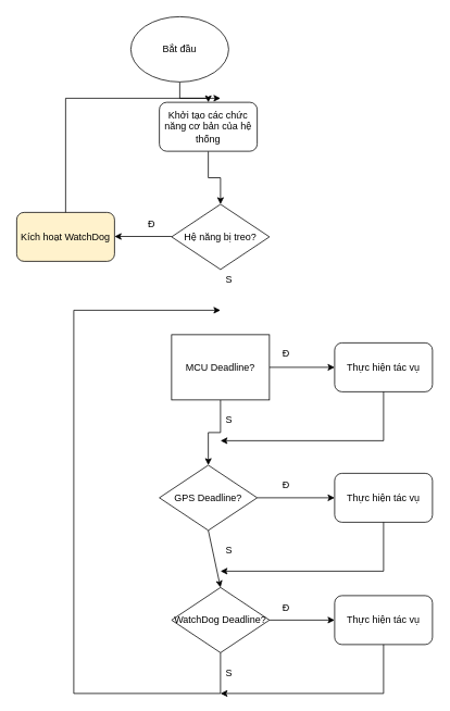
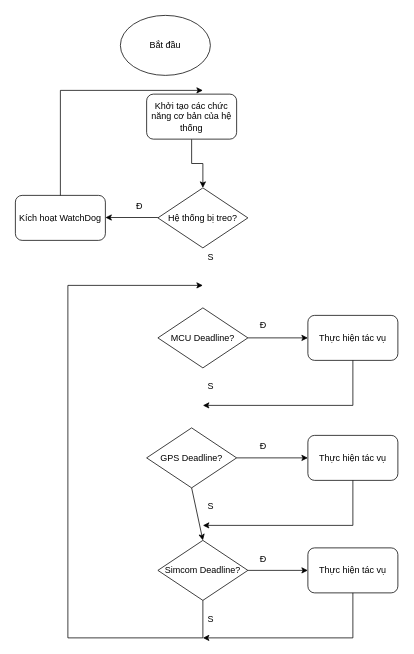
  <mxCell id="0" />
  <mxCell id="1" parent="0" />
  <mxCell id="2" value="" style="edgeStyle=orthogonalEdgeStyle;rounded=0;orthogonalLoop=1;jettySize=auto;html=1;" parent="1" source="3" target="6" edge="1"><mxGeometry relative="1" as="geometry" /></mxCell>
  <mxCell id="3" value="Khởi tạo các chức năng cơ bản của hệ thống" style="rounded=1;whiteSpace=wrap;html=1;" parent="1" vertex="1"><mxGeometry x="195" y="125" width="120" height="60" as="geometry" /></mxCell>
- <mxCell id="4" value="" style="edgeStyle=orthogonalEdgeStyle;rounded=0;orthogonalLoop=1;jettySize=auto;html=1;" parent="1" source="5" target="3" edge="1"><mxGeometry relative="1" as="geometry" /></mxCell>
  <mxCell id="5" value="Bắt đầu" style="ellipse;whiteSpace=wrap;html=1;" parent="1" vertex="1"><mxGeometry x="160" y="20" width="120" height="80" as="geometry" /></mxCell>
- <mxCell id="6" value="Hệ năng bị treo?" style="rhombus;whiteSpace=wrap;html=1;" parent="1" vertex="1"><mxGeometry x="210" y="250" width="120" height="80" as="geometry" /></mxCell>
+ <mxCell id="6" value="Hệ thống bị treo?" style="rhombus;whiteSpace=wrap;html=1;" parent="1" vertex="1"><mxGeometry x="210" y="250" width="120" height="80" as="geometry" /></mxCell>
  <mxCell id="7" value="" style="edgeStyle=none;orthogonalLoop=1;jettySize=auto;html=1;rounded=0;" parent="1" edge="1"><mxGeometry width="100" relative="1" as="geometry"><mxPoint x="210" y="289.5" as="sourcePoint" /><mxPoint x="140" y="289.5" as="targetPoint" /><Array as="points" /></mxGeometry></mxCell>
- <mxCell id="8" value="Kích hoạt WatchDog" style="rounded=1;whiteSpace=wrap;html=1;fillColor=#fff2cc;" parent="1" vertex="1"><mxGeometry x="20" y="260" width="120" height="60" as="geometry" /></mxCell>
+ <mxCell id="8" value="Kích hoạt WatchDog" style="rounded=1;whiteSpace=wrap;html=1;" parent="1" vertex="1"><mxGeometry x="20" y="260" width="120" height="60" as="geometry" /></mxCell>
  <mxCell id="9" value="" style="edgeStyle=none;orthogonalLoop=1;jettySize=auto;html=1;rounded=0;exitX=0.5;exitY=0;exitDx=0;exitDy=0;" parent="1" source="8" edge="1"><mxGeometry width="100" relative="1" as="geometry"><mxPoint x="40" y="230" as="sourcePoint" /><mxPoint x="270" y="120" as="targetPoint" /><Array as="points"><mxPoint x="80" y="120" /></Array></mxGeometry></mxCell>
  <mxCell id="10" value="Đ" style="text;html=1;align=center;verticalAlign=middle;resizable=0;points=[];autosize=1;strokeColor=none;fillColor=none;" parent="1" vertex="1"><mxGeometry x="170" y="260" width="30" height="30" as="geometry" /></mxCell>
  <mxCell id="11" value="" style="edgeStyle=orthogonalEdgeStyle;rounded=0;orthogonalLoop=1;jettySize=auto;html=1;" parent="1" source="13" target="14" edge="1"><mxGeometry relative="1" as="geometry" /></mxCell>
- <mxCell id="12" value="" style="edgeStyle=orthogonalEdgeStyle;rounded=0;orthogonalLoop=1;jettySize=auto;html=1;" parent="1" source="13" target="18" edge="1"><mxGeometry relative="1" as="geometry" /></mxCell>
- <mxCell id="13" value="MCU Deadline?" style="whiteSpace=wrap;html=1;rounded=0;" parent="1" vertex="1"><mxGeometry x="210" y="410" width="120" height="80" as="geometry" /></mxCell>
+ <mxCell id="13" value="MCU Deadline?" style="rhombus;whiteSpace=wrap;html=1;" parent="1" vertex="1"><mxGeometry x="210" y="410" width="120" height="80" as="geometry" /></mxCell>
  <mxCell id="14" value="Thực hiện tác vụ" style="rounded=1;whiteSpace=wrap;html=1;" parent="1" vertex="1"><mxGeometry x="410" y="420" width="120" height="60" as="geometry" /></mxCell>
  <mxCell id="15" value="Đ" style="text;html=1;align=center;verticalAlign=middle;resizable=0;points=[];autosize=1;strokeColor=none;fillColor=none;" parent="1" vertex="1"><mxGeometry x="335" y="418" width="30" height="30" as="geometry" /></mxCell>
  <mxCell id="16" value="S" style="text;html=1;align=center;verticalAlign=middle;resizable=0;points=[];autosize=1;strokeColor=none;fillColor=none;" parent="1" vertex="1"><mxGeometry x="265" y="328" width="30" height="30" as="geometry" /></mxCell>
  <mxCell id="17" value="" style="edgeStyle=orthogonalEdgeStyle;rounded=0;orthogonalLoop=1;jettySize=auto;html=1;" parent="1" source="18" target="19" edge="1"><mxGeometry relative="1" as="geometry" /></mxCell>
  <mxCell id="18" value="GPS Deadline?" style="rhombus;whiteSpace=wrap;html=1;" parent="1" vertex="1"><mxGeometry x="195" y="570" width="120" height="80" as="geometry" /></mxCell>
  <mxCell id="19" value="Thực hiện tác vụ" style="rounded=1;whiteSpace=wrap;html=1;" parent="1" vertex="1"><mxGeometry x="410" y="580" width="120" height="60" as="geometry" /></mxCell>
  <mxCell id="20" value="Đ" style="text;html=1;align=center;verticalAlign=middle;resizable=0;points=[];autosize=1;strokeColor=none;fillColor=none;" parent="1" vertex="1"><mxGeometry x="335" y="580" width="30" height="30" as="geometry" /></mxCell>
  <mxCell id="21" value="S" style="text;html=1;align=center;verticalAlign=middle;resizable=0;points=[];autosize=1;strokeColor=none;fillColor=none;" parent="1" vertex="1"><mxGeometry x="265" y="500" width="30" height="30" as="geometry" /></mxCell>
  <mxCell id="22" value="" style="edgeStyle=none;orthogonalLoop=1;jettySize=auto;html=1;rounded=0;exitX=0.5;exitY=1;exitDx=0;exitDy=0;" parent="1" source="14" edge="1"><mxGeometry width="100" relative="1" as="geometry"><mxPoint x="400" y="530" as="sourcePoint" /><mxPoint x="270" y="540" as="targetPoint" /><Array as="points"><mxPoint x="470" y="540" /></Array></mxGeometry></mxCell>
  <mxCell id="23" value="" style="edgeStyle=none;orthogonalLoop=1;jettySize=auto;html=1;rounded=0;exitX=0.5;exitY=1;exitDx=0;exitDy=0;" parent="1" source="18" edge="1"><mxGeometry width="100" relative="1" as="geometry"><mxPoint x="180" y="720" as="sourcePoint" /><mxPoint x="270" y="720" as="targetPoint" /><Array as="points" /></mxGeometry></mxCell>
  <mxCell id="24" value="" style="edgeStyle=orthogonalEdgeStyle;rounded=0;orthogonalLoop=1;jettySize=auto;html=1;" parent="1" source="25" target="26" edge="1"><mxGeometry relative="1" as="geometry" /></mxCell>
- <mxCell id="25" value="WatchDog Deadline?" style="rhombus;whiteSpace=wrap;html=1;" parent="1" vertex="1"><mxGeometry x="210" y="720" width="120" height="80" as="geometry" /></mxCell>
+ <mxCell id="25" value="Simcom Deadline?" style="rhombus;whiteSpace=wrap;html=1;" parent="1" vertex="1"><mxGeometry x="210" y="720" width="120" height="80" as="geometry" /></mxCell>
  <mxCell id="26" value="Thực hiện tác vụ" style="rounded=1;whiteSpace=wrap;html=1;" parent="1" vertex="1"><mxGeometry x="410" y="730" width="120" height="60" as="geometry" /></mxCell>
  <mxCell id="27" value="Đ" style="text;html=1;align=center;verticalAlign=middle;resizable=0;points=[];autosize=1;strokeColor=none;fillColor=none;" parent="1" vertex="1"><mxGeometry x="335" y="730" width="30" height="30" as="geometry" /></mxCell>
  <mxCell id="28" value="" style="edgeStyle=none;orthogonalLoop=1;jettySize=auto;html=1;rounded=0;exitX=0.5;exitY=1;exitDx=0;exitDy=0;" parent="1" source="25" edge="1"><mxGeometry width="100" relative="1" as="geometry"><mxPoint x="180" y="870" as="sourcePoint" /><mxPoint x="270" y="380" as="targetPoint" /><Array as="points"><mxPoint x="270" y="850" /><mxPoint x="90" y="850" /><mxPoint x="90" y="380" /></Array></mxGeometry></mxCell>
  <mxCell id="29" value="S" style="text;html=1;align=center;verticalAlign=middle;resizable=0;points=[];autosize=1;strokeColor=none;fillColor=none;" parent="1" vertex="1"><mxGeometry x="265" y="660" width="30" height="30" as="geometry" /></mxCell>
  <mxCell id="30" value="" style="edgeStyle=none;orthogonalLoop=1;jettySize=auto;html=1;rounded=0;exitX=0.5;exitY=1;exitDx=0;exitDy=0;" parent="1" edge="1"><mxGeometry width="100" relative="1" as="geometry"><mxPoint x="470" y="640" as="sourcePoint" /><mxPoint x="270" y="700" as="targetPoint" /><Array as="points"><mxPoint x="470" y="700" /></Array></mxGeometry></mxCell>
  <mxCell id="31" value="S" style="text;html=1;align=center;verticalAlign=middle;resizable=0;points=[];autosize=1;strokeColor=none;fillColor=none;" parent="1" vertex="1"><mxGeometry x="265" y="810" width="30" height="30" as="geometry" /></mxCell>
  <mxCell id="32" value="" style="edgeStyle=none;orthogonalLoop=1;jettySize=auto;html=1;rounded=0;exitX=0.5;exitY=1;exitDx=0;exitDy=0;" parent="1" edge="1"><mxGeometry width="100" relative="1" as="geometry"><mxPoint x="470" y="790" as="sourcePoint" /><mxPoint x="270" y="850" as="targetPoint" /><Array as="points"><mxPoint x="470" y="850" /></Array></mxGeometry></mxCell>
